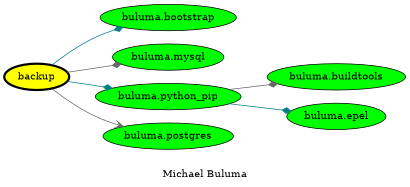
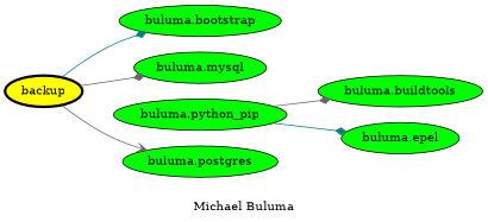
  digraph {
    label="Michael Buluma"
    rankdir=LR
    node [fillcolor=green style=filled]
    edge [arrowhead=diamond color=teal]
    backup [fillcolor=yellow penwidth=3]
    "buluma.bootstrap"
    "buluma.mysql"
    "buluma.python_pip"
    "buluma.postgres"
    "buluma.buildtools"
    "buluma.epel"
    backup -> "buluma.bootstrap"
    backup -> "buluma.mysql" [color=gray40]
-   backup -> "buluma.python_pip"
    backup -> "buluma.postgres" [arrowhead=vee color=gray40]
    "buluma.python_pip" -> "buluma.buildtools" [color=gray40]
    "buluma.python_pip" -> "buluma.epel"
  }
